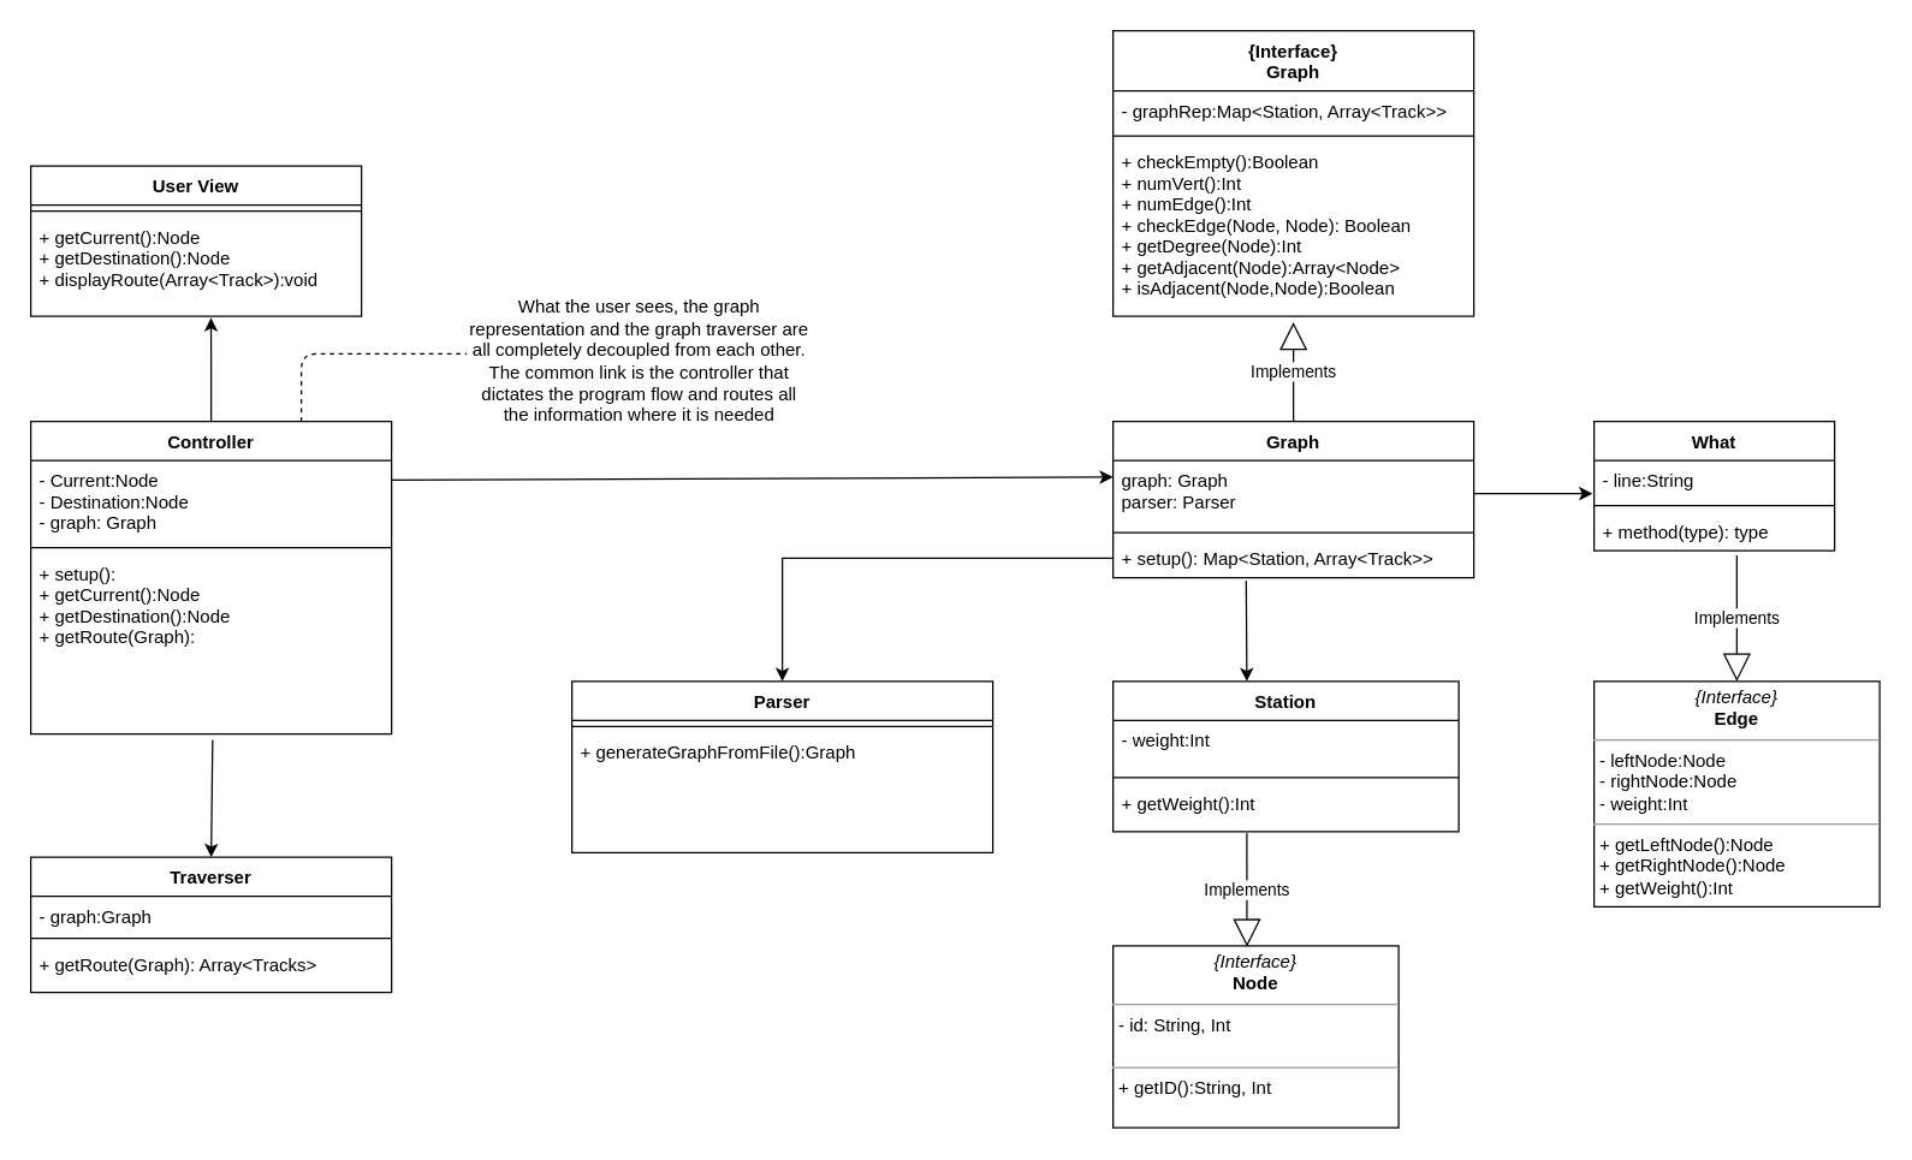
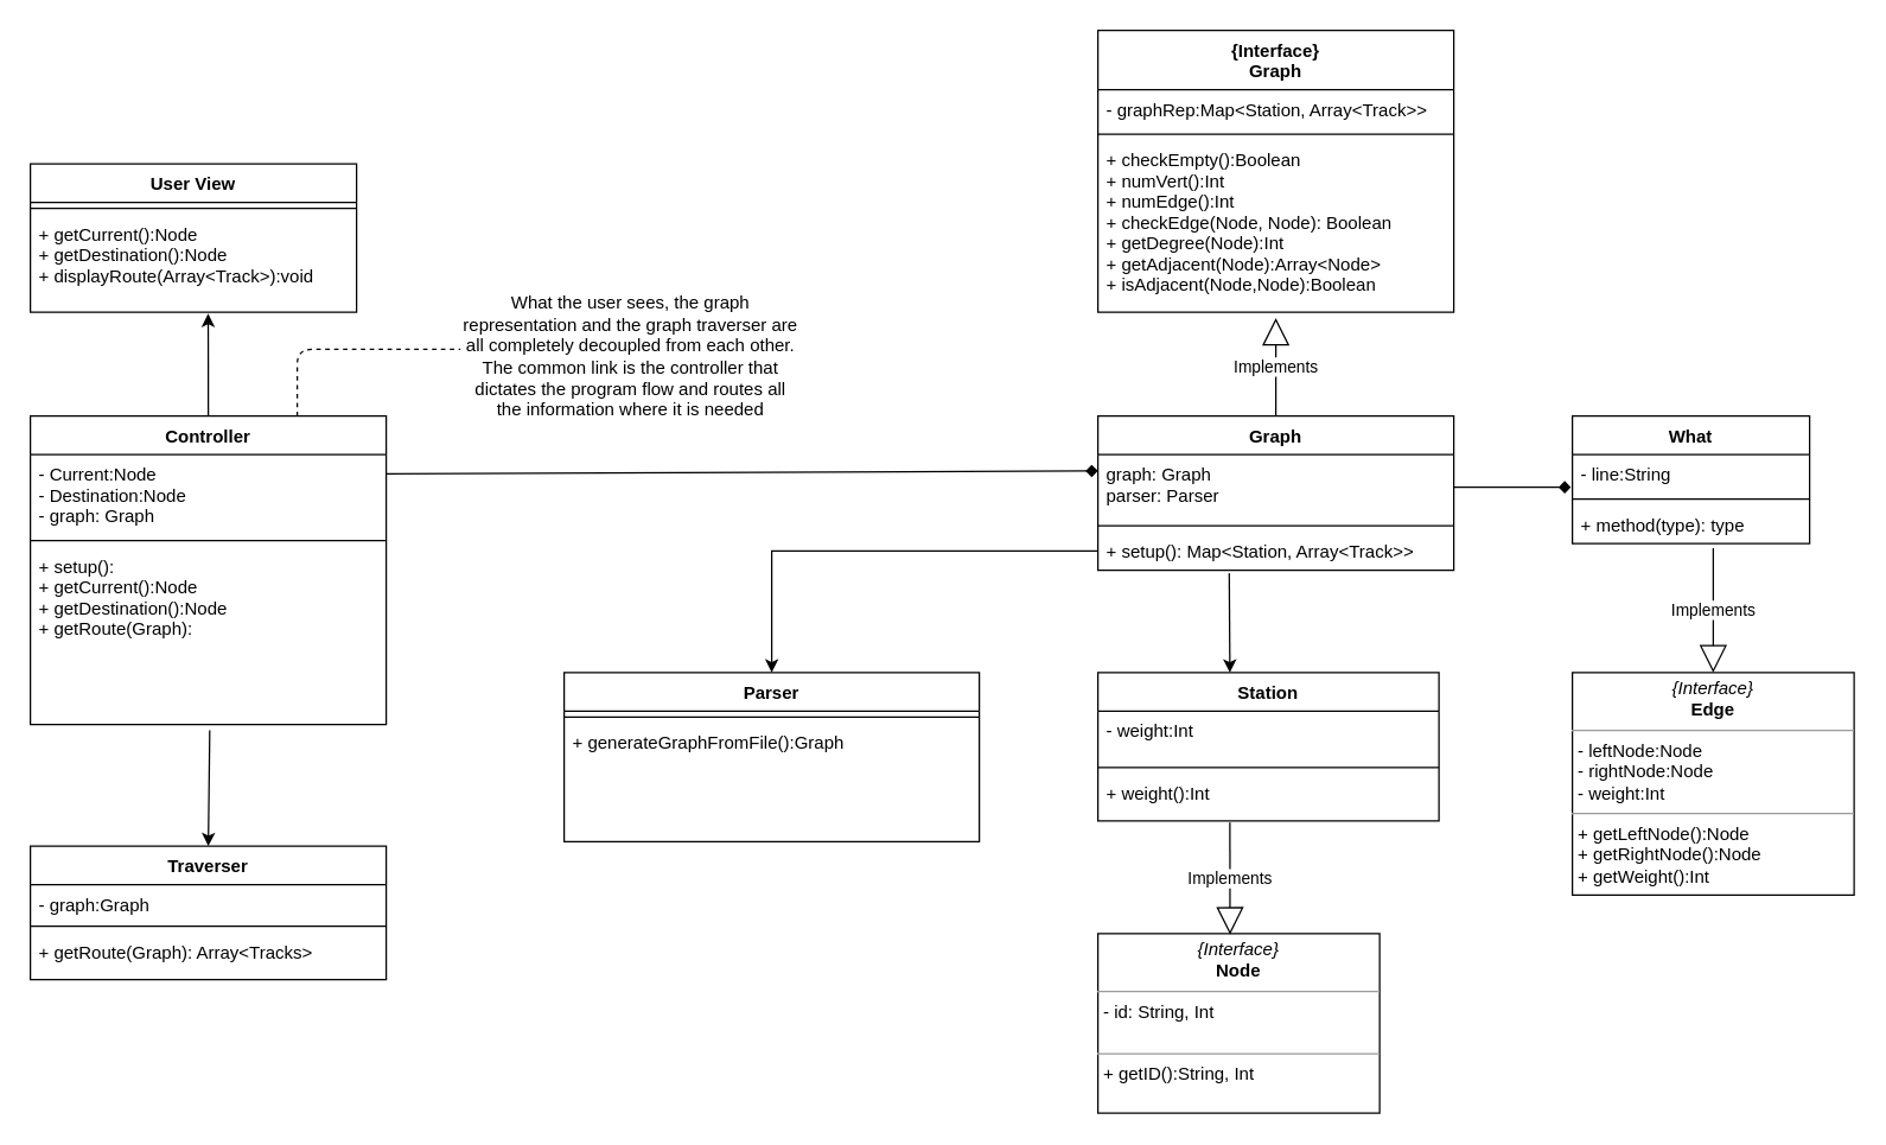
  <mxCell id="0" />
  <mxCell id="1" parent="0" />
  <mxCell id="2" value="User View" style="swimlane;fontStyle=1;align=center;verticalAlign=top;childLayout=stackLayout;horizontal=1;startSize=26;horizontalStack=0;resizeParent=1;resizeParentMax=0;resizeLast=0;collapsible=1;marginBottom=0;" vertex="1" parent="1"><mxGeometry x="20" y="110" width="220" height="100" as="geometry" /></mxCell>
  <mxCell id="3" value="" style="line;strokeWidth=1;fillColor=none;align=left;verticalAlign=middle;spacingTop=-1;spacingLeft=3;spacingRight=3;rotatable=0;labelPosition=right;points=[];portConstraint=eastwest;" vertex="1" parent="2"><mxGeometry y="26" width="220" height="8" as="geometry" /></mxCell>
  <mxCell id="4" value="+ getCurrent():Node&#10;+ getDestination():Node&#10;+ displayRoute(Array&lt;Track&gt;):void&#10;" style="text;strokeColor=none;fillColor=none;align=left;verticalAlign=top;spacingLeft=4;spacingRight=4;overflow=hidden;rotatable=0;points=[[0,0.5],[1,0.5]];portConstraint=eastwest;" vertex="1" parent="2"><mxGeometry y="34" width="220" height="66" as="geometry" /></mxCell>
  <mxCell id="5" value="Parser" style="swimlane;fontStyle=1;align=center;verticalAlign=top;childLayout=stackLayout;horizontal=1;startSize=26;horizontalStack=0;resizeParent=1;resizeParentMax=0;resizeLast=0;collapsible=1;marginBottom=0;" vertex="1" parent="1"><mxGeometry x="380" y="453" width="280" height="114" as="geometry" /></mxCell>
  <mxCell id="6" value="" style="line;strokeWidth=1;fillColor=none;align=left;verticalAlign=middle;spacingTop=-1;spacingLeft=3;spacingRight=3;rotatable=0;labelPosition=right;points=[];portConstraint=eastwest;" vertex="1" parent="5"><mxGeometry y="26" width="280" height="8" as="geometry" /></mxCell>
  <mxCell id="7" value="+ generateGraphFromFile():Graph" style="text;strokeColor=none;fillColor=none;align=left;verticalAlign=top;spacingLeft=4;spacingRight=4;overflow=hidden;rotatable=0;points=[[0,0.5],[1,0.5]];portConstraint=eastwest;" vertex="1" parent="5"><mxGeometry y="34" width="280" height="80" as="geometry" /></mxCell>
  <mxCell id="8" value="{Interface}&#10;Graph" style="swimlane;fontStyle=1;align=center;verticalAlign=top;childLayout=stackLayout;horizontal=1;startSize=40;horizontalStack=0;resizeParent=1;resizeParentMax=0;resizeLast=0;collapsible=1;marginBottom=0;" vertex="1" parent="1"><mxGeometry x="740" y="20" width="240" height="190" as="geometry" /></mxCell>
  <mxCell id="9" value="- graphRep:Map&lt;Station, Array&lt;Track&gt;&gt;" style="text;strokeColor=none;fillColor=none;align=left;verticalAlign=top;spacingLeft=4;spacingRight=4;overflow=hidden;rotatable=0;points=[[0,0.5],[1,0.5]];portConstraint=eastwest;" vertex="1" parent="8"><mxGeometry y="40" width="240" height="26" as="geometry" /></mxCell>
  <mxCell id="10" value="" style="line;strokeWidth=1;fillColor=none;align=left;verticalAlign=middle;spacingTop=-1;spacingLeft=3;spacingRight=3;rotatable=0;labelPosition=right;points=[];portConstraint=eastwest;" vertex="1" parent="8"><mxGeometry y="66" width="240" height="8" as="geometry" /></mxCell>
  <mxCell id="11" value="+ checkEmpty():Boolean&#10;+ numVert():Int&#10;+ numEdge():Int&#10;+ checkEdge(Node, Node): Boolean&#10;+ getDegree(Node):Int&#10;+ getAdjacent(Node):Array&lt;Node&gt;&#10;+ isAdjacent(Node,Node):Boolean&#10;" style="text;strokeColor=none;fillColor=none;align=left;verticalAlign=top;spacingLeft=4;spacingRight=4;overflow=hidden;rotatable=0;points=[[0,0.5],[1,0.5]];portConstraint=eastwest;" vertex="1" parent="8"><mxGeometry y="74" width="240" height="116" as="geometry" /></mxCell>
  <mxCell id="12" value="Traverser" style="swimlane;fontStyle=1;align=center;verticalAlign=top;childLayout=stackLayout;horizontal=1;startSize=26;horizontalStack=0;resizeParent=1;resizeParentMax=0;resizeLast=0;collapsible=1;marginBottom=0;" vertex="1" parent="1"><mxGeometry x="20" y="570" width="240" height="90" as="geometry" /></mxCell>
  <mxCell id="13" value="- graph:Graph" style="text;strokeColor=none;fillColor=none;align=left;verticalAlign=top;spacingLeft=4;spacingRight=4;overflow=hidden;rotatable=0;points=[[0,0.5],[1,0.5]];portConstraint=eastwest;" vertex="1" parent="12"><mxGeometry y="26" width="240" height="24" as="geometry" /></mxCell>
  <mxCell id="14" value="" style="line;strokeWidth=1;fillColor=none;align=left;verticalAlign=middle;spacingTop=-1;spacingLeft=3;spacingRight=3;rotatable=0;labelPosition=right;points=[];portConstraint=eastwest;" vertex="1" parent="12"><mxGeometry y="50" width="240" height="8" as="geometry" /></mxCell>
  <mxCell id="15" value="+ getRoute(Graph): Array&lt;Tracks&gt;&#10;" style="text;strokeColor=none;fillColor=none;align=left;verticalAlign=top;spacingLeft=4;spacingRight=4;overflow=hidden;rotatable=0;points=[[0,0.5],[1,0.5]];portConstraint=eastwest;" vertex="1" parent="12"><mxGeometry y="58" width="240" height="32" as="geometry" /></mxCell>
  <mxCell id="16" value="Station" style="swimlane;fontStyle=1;align=center;verticalAlign=top;childLayout=stackLayout;horizontal=1;startSize=26;horizontalStack=0;resizeParent=1;resizeParentMax=0;resizeLast=0;collapsible=1;marginBottom=0;" vertex="1" parent="1"><mxGeometry x="740" y="453" width="230" height="100" as="geometry" /></mxCell>
  <mxCell id="17" value="- weight:Int" style="text;strokeColor=none;fillColor=none;align=left;verticalAlign=top;spacingLeft=4;spacingRight=4;overflow=hidden;rotatable=0;points=[[0,0.5],[1,0.5]];portConstraint=eastwest;" vertex="1" parent="16"><mxGeometry y="26" width="230" height="34" as="geometry" /></mxCell>
  <mxCell id="18" value="" style="line;strokeWidth=1;fillColor=none;align=left;verticalAlign=middle;spacingTop=-1;spacingLeft=3;spacingRight=3;rotatable=0;labelPosition=right;points=[];portConstraint=eastwest;" vertex="1" parent="16"><mxGeometry y="60" width="230" height="8" as="geometry" /></mxCell>
- <mxCell id="19" value="+ getWeight():Int" style="text;strokeColor=none;fillColor=none;align=left;verticalAlign=top;spacingLeft=4;spacingRight=4;overflow=hidden;rotatable=0;points=[[0,0.5],[1,0.5]];portConstraint=eastwest;" vertex="1" parent="16"><mxGeometry y="68" width="230" height="32" as="geometry" /></mxCell>
+ <mxCell id="19" value="+ weight():Int" style="text;strokeColor=none;fillColor=none;align=left;verticalAlign=top;spacingLeft=4;spacingRight=4;overflow=hidden;rotatable=0;points=[[0,0.5],[1,0.5]];portConstraint=eastwest;" vertex="1" parent="16"><mxGeometry y="68" width="230" height="32" as="geometry" /></mxCell>
  <mxCell id="20" style="edgeStyle=orthogonalEdgeStyle;rounded=0;orthogonalLoop=1;jettySize=auto;html=1;exitX=0.5;exitY=0;exitDx=0;exitDy=0;entryX=0.545;entryY=1.015;entryDx=0;entryDy=0;entryPerimeter=0;" edge="1" parent="1" source="21" target="4"><mxGeometry relative="1" as="geometry" /></mxCell>
  <mxCell id="21" value="Controller" style="swimlane;fontStyle=1;align=center;verticalAlign=top;childLayout=stackLayout;horizontal=1;startSize=26;horizontalStack=0;resizeParent=1;resizeParentMax=0;resizeLast=0;collapsible=1;marginBottom=0;" vertex="1" parent="1"><mxGeometry x="20" y="280" width="240" height="208" as="geometry" /></mxCell>
  <mxCell id="22" value="- Current:Node&#10;- Destination:Node&#10;- graph: Graph" style="text;strokeColor=none;fillColor=none;align=left;verticalAlign=top;spacingLeft=4;spacingRight=4;overflow=hidden;rotatable=0;points=[[0,0.5],[1,0.5]];portConstraint=eastwest;" vertex="1" parent="21"><mxGeometry y="26" width="240" height="54" as="geometry" /></mxCell>
  <mxCell id="23" value="" style="line;strokeWidth=1;fillColor=none;align=left;verticalAlign=middle;spacingTop=-1;spacingLeft=3;spacingRight=3;rotatable=0;labelPosition=right;points=[];portConstraint=eastwest;" vertex="1" parent="21"><mxGeometry y="80" width="240" height="8" as="geometry" /></mxCell>
  <mxCell id="24" value="+ setup():&#10;+ getCurrent():Node&#10;+ getDestination():Node&#10;+ getRoute(Graph):" style="text;strokeColor=none;fillColor=none;align=left;verticalAlign=top;spacingLeft=4;spacingRight=4;overflow=hidden;rotatable=0;points=[[0,0.5],[1,0.5]];portConstraint=eastwest;" vertex="1" parent="21"><mxGeometry y="88" width="240" height="120" as="geometry" /></mxCell>
  <mxCell id="25" value="&lt;p style=&quot;margin: 0px ; margin-top: 4px ; text-align: center&quot;&gt;&lt;i&gt;{Interface}&lt;/i&gt;&lt;br&gt;&lt;b&gt;Node&lt;/b&gt;&lt;/p&gt;&lt;hr size=&quot;1&quot;&gt;&lt;p style=&quot;margin: 0px ; margin-left: 4px&quot;&gt;- id: String, Int&lt;/p&gt;&lt;p style=&quot;margin: 0px ; margin-left: 4px&quot;&gt;&lt;br&gt;&lt;/p&gt;&lt;hr size=&quot;1&quot;&gt;&lt;p style=&quot;margin: 0px ; margin-left: 4px&quot;&gt;+ getID():String, Int&lt;/p&gt;" style="verticalAlign=top;align=left;overflow=fill;fontSize=12;fontFamily=Helvetica;html=1;" vertex="1" parent="1"><mxGeometry x="740" y="629" width="190" height="121" as="geometry" /></mxCell>
  <mxCell id="26" value="What" style="swimlane;fontStyle=1;align=center;verticalAlign=top;childLayout=stackLayout;horizontal=1;startSize=26;horizontalStack=0;resizeParent=1;resizeParentMax=0;resizeLast=0;collapsible=1;marginBottom=0;" vertex="1" parent="1"><mxGeometry x="1060" y="280" width="160" height="86" as="geometry" /></mxCell>
  <mxCell id="27" value="- line:String" style="text;strokeColor=none;fillColor=none;align=left;verticalAlign=top;spacingLeft=4;spacingRight=4;overflow=hidden;rotatable=0;points=[[0,0.5],[1,0.5]];portConstraint=eastwest;" vertex="1" parent="26"><mxGeometry y="26" width="160" height="26" as="geometry" /></mxCell>
  <mxCell id="28" value="" style="line;strokeWidth=1;fillColor=none;align=left;verticalAlign=middle;spacingTop=-1;spacingLeft=3;spacingRight=3;rotatable=0;labelPosition=right;points=[];portConstraint=eastwest;" vertex="1" parent="26"><mxGeometry y="52" width="160" height="8" as="geometry" /></mxCell>
  <mxCell id="29" value="+ method(type): type" style="text;strokeColor=none;fillColor=none;align=left;verticalAlign=top;spacingLeft=4;spacingRight=4;overflow=hidden;rotatable=0;points=[[0,0.5],[1,0.5]];portConstraint=eastwest;" vertex="1" parent="26"><mxGeometry y="60" width="160" height="26" as="geometry" /></mxCell>
  <mxCell id="30" value="&lt;p style=&quot;margin: 0px ; margin-top: 4px ; text-align: center&quot;&gt;&lt;i&gt;{Interface}&lt;/i&gt;&lt;br&gt;&lt;b&gt;Edge&lt;/b&gt;&lt;/p&gt;&lt;hr size=&quot;1&quot;&gt;&lt;p style=&quot;margin: 0px ; margin-left: 4px&quot;&gt;- leftNode:Node&lt;/p&gt;&lt;p style=&quot;margin: 0px ; margin-left: 4px&quot;&gt;- rightNode:Node&lt;/p&gt;&lt;p style=&quot;margin: 0px ; margin-left: 4px&quot;&gt;- weight:Int&lt;/p&gt;&lt;hr size=&quot;1&quot;&gt;&lt;p style=&quot;margin: 0px ; margin-left: 4px&quot;&gt;+ getLeftNode():Node&lt;br&gt;&lt;/p&gt;&lt;p style=&quot;margin: 0px ; margin-left: 4px&quot;&gt;+ getRightNode():Node&lt;/p&gt;&lt;p style=&quot;margin: 0px ; margin-left: 4px&quot;&gt;+ getWeight():Int&lt;/p&gt;" style="verticalAlign=top;align=left;overflow=fill;fontSize=12;fontFamily=Helvetica;html=1;" vertex="1" parent="1"><mxGeometry x="1060" y="453" width="190" height="150" as="geometry" /></mxCell>
  <mxCell id="31" value="Implements" style="endArrow=block;endSize=16;endFill=0;html=1;exitX=0.5;exitY=0;exitDx=0;exitDy=0;entryX=0.5;entryY=1.034;entryDx=0;entryDy=0;entryPerimeter=0;" edge="1" parent="1" source="37" target="11"><mxGeometry width="160" relative="1" as="geometry"><mxPoint x="841" y="299" as="sourcePoint" /><mxPoint x="860" y="230" as="targetPoint" /></mxGeometry></mxCell>
  <mxCell id="32" value="Implements" style="endArrow=block;endSize=16;endFill=0;html=1;entryX=0.469;entryY=0.005;entryDx=0;entryDy=0;entryPerimeter=0;" edge="1" parent="1" target="25"><mxGeometry width="160" relative="1" as="geometry"><mxPoint x="829" y="554" as="sourcePoint" /><mxPoint x="829" y="697" as="targetPoint" /></mxGeometry></mxCell>
  <mxCell id="33" value="Implements" style="endArrow=block;endSize=16;endFill=0;html=1;entryX=0.5;entryY=0;entryDx=0;entryDy=0;" edge="1" parent="1" target="30"><mxGeometry width="160" relative="1" as="geometry"><mxPoint x="1155" y="369" as="sourcePoint" /><mxPoint x="417.5" y="660" as="targetPoint" /></mxGeometry></mxCell>
- <mxCell id="34" value="" style="endArrow=classic;html=1;exitX=0.998;exitY=0.242;exitDx=0;exitDy=0;entryX=0;entryY=0.25;entryDx=0;entryDy=0;exitPerimeter=0;entryPerimeter=0;" edge="1" parent="1" source="22" target="38"><mxGeometry width="50" height="50" relative="1" as="geometry"><mxPoint x="420" y="390" as="sourcePoint" /><mxPoint x="780" y="280" as="targetPoint" /><Array as="points" /></mxGeometry></mxCell>
+ <mxCell id="34" value="" style="endArrow=diamond;html=1;exitX=0.998;exitY=0.242;exitDx=0;exitDy=0;entryX=0;entryY=0.25;entryDx=0;entryDy=0;exitPerimeter=0;entryPerimeter=0;" edge="1" parent="1" source="22" target="38"><mxGeometry width="50" height="50" relative="1" as="geometry"><mxPoint x="420" y="390" as="sourcePoint" /><mxPoint x="780" y="280" as="targetPoint" /><Array as="points" /></mxGeometry></mxCell>
  <mxCell id="35" value="" style="endArrow=classic;html=1;entryX=0.387;entryY=0;entryDx=0;entryDy=0;entryPerimeter=0;exitX=0.369;exitY=1.077;exitDx=0;exitDy=0;exitPerimeter=0;" edge="1" parent="1" source="40" target="16"><mxGeometry width="50" height="50" relative="1" as="geometry"><mxPoint x="855" y="366" as="sourcePoint" /><mxPoint x="870" y="352" as="targetPoint" /></mxGeometry></mxCell>
- <mxCell id="36" value="" style="endArrow=classic;html=1;exitX=1;exitY=0.5;exitDx=0;exitDy=0;entryX=-0.006;entryY=0.846;entryDx=0;entryDy=0;entryPerimeter=0;" edge="1" parent="1" source="38" target="27"><mxGeometry width="50" height="50" relative="1" as="geometry"><mxPoint x="921" y="344" as="sourcePoint" /><mxPoint x="1080" y="354" as="targetPoint" /></mxGeometry></mxCell>
+ <mxCell id="36" value="" style="endArrow=diamond;html=1;exitX=1;exitY=0.5;exitDx=0;exitDy=0;entryX=-0.006;entryY=0.846;entryDx=0;entryDy=0;entryPerimeter=0;" edge="1" parent="1" source="38" target="27"><mxGeometry width="50" height="50" relative="1" as="geometry"><mxPoint x="921" y="344" as="sourcePoint" /><mxPoint x="1080" y="354" as="targetPoint" /></mxGeometry></mxCell>
  <mxCell id="37" value="Graph" style="swimlane;fontStyle=1;align=center;verticalAlign=top;childLayout=stackLayout;horizontal=1;startSize=26;horizontalStack=0;resizeParent=1;resizeParentMax=0;resizeLast=0;collapsible=1;marginBottom=0;" vertex="1" parent="1"><mxGeometry x="740" y="280" width="240" height="104" as="geometry" /></mxCell>
  <mxCell id="38" value="graph: Graph&#10;parser: Parser" style="text;strokeColor=none;fillColor=none;align=left;verticalAlign=top;spacingLeft=4;spacingRight=4;overflow=hidden;rotatable=0;points=[[0,0.5],[1,0.5]];portConstraint=eastwest;" vertex="1" parent="37"><mxGeometry y="26" width="240" height="44" as="geometry" /></mxCell>
  <mxCell id="39" value="" style="line;strokeWidth=1;fillColor=none;align=left;verticalAlign=middle;spacingTop=-1;spacingLeft=3;spacingRight=3;rotatable=0;labelPosition=right;points=[];portConstraint=eastwest;" vertex="1" parent="37"><mxGeometry y="70" width="240" height="8" as="geometry" /></mxCell>
  <mxCell id="40" value="+ setup(): Map&lt;Station, Array&lt;Track&gt;&gt;" style="text;strokeColor=none;fillColor=none;align=left;verticalAlign=top;spacingLeft=4;spacingRight=4;overflow=hidden;rotatable=0;points=[[0,0.5],[1,0.5]];portConstraint=eastwest;" vertex="1" parent="37"><mxGeometry y="78" width="240" height="26" as="geometry" /></mxCell>
  <mxCell id="41" value="What the user sees, the graph representation and the graph traverser are all completely decoupled from each other. The common link is the controller that dictates the program flow and routes all the information where it is needed" style="text;html=1;strokeColor=none;fillColor=none;align=center;verticalAlign=middle;whiteSpace=wrap;rounded=0;" vertex="1" parent="1"><mxGeometry x="310" y="230" width="230" height="20" as="geometry" /></mxCell>
  <mxCell id="42" value="" style="endArrow=none;dashed=1;html=1;entryX=0;entryY=0.25;entryDx=0;entryDy=0;exitX=0.75;exitY=0;exitDx=0;exitDy=0;" edge="1" parent="1" source="21" target="41"><mxGeometry width="50" height="50" relative="1" as="geometry"><mxPoint x="20" y="820" as="sourcePoint" /><mxPoint x="70" y="770" as="targetPoint" /><Array as="points"><mxPoint x="200" y="235" /></Array></mxGeometry></mxCell>
  <mxCell id="43" value="" style="endArrow=classic;html=1;entryX=0.5;entryY=0;entryDx=0;entryDy=0;exitX=0.504;exitY=1.033;exitDx=0;exitDy=0;exitPerimeter=0;" edge="1" parent="1" source="24" target="12"><mxGeometry width="50" height="50" relative="1" as="geometry"><mxPoint x="125" y="490" as="sourcePoint" /><mxPoint x="70" y="770" as="targetPoint" /></mxGeometry></mxCell>
  <mxCell id="44" style="edgeStyle=orthogonalEdgeStyle;rounded=0;orthogonalLoop=1;jettySize=auto;html=1;entryX=0.5;entryY=0;entryDx=0;entryDy=0;" edge="1" parent="1" source="40" target="5"><mxGeometry relative="1" as="geometry" /></mxCell>
